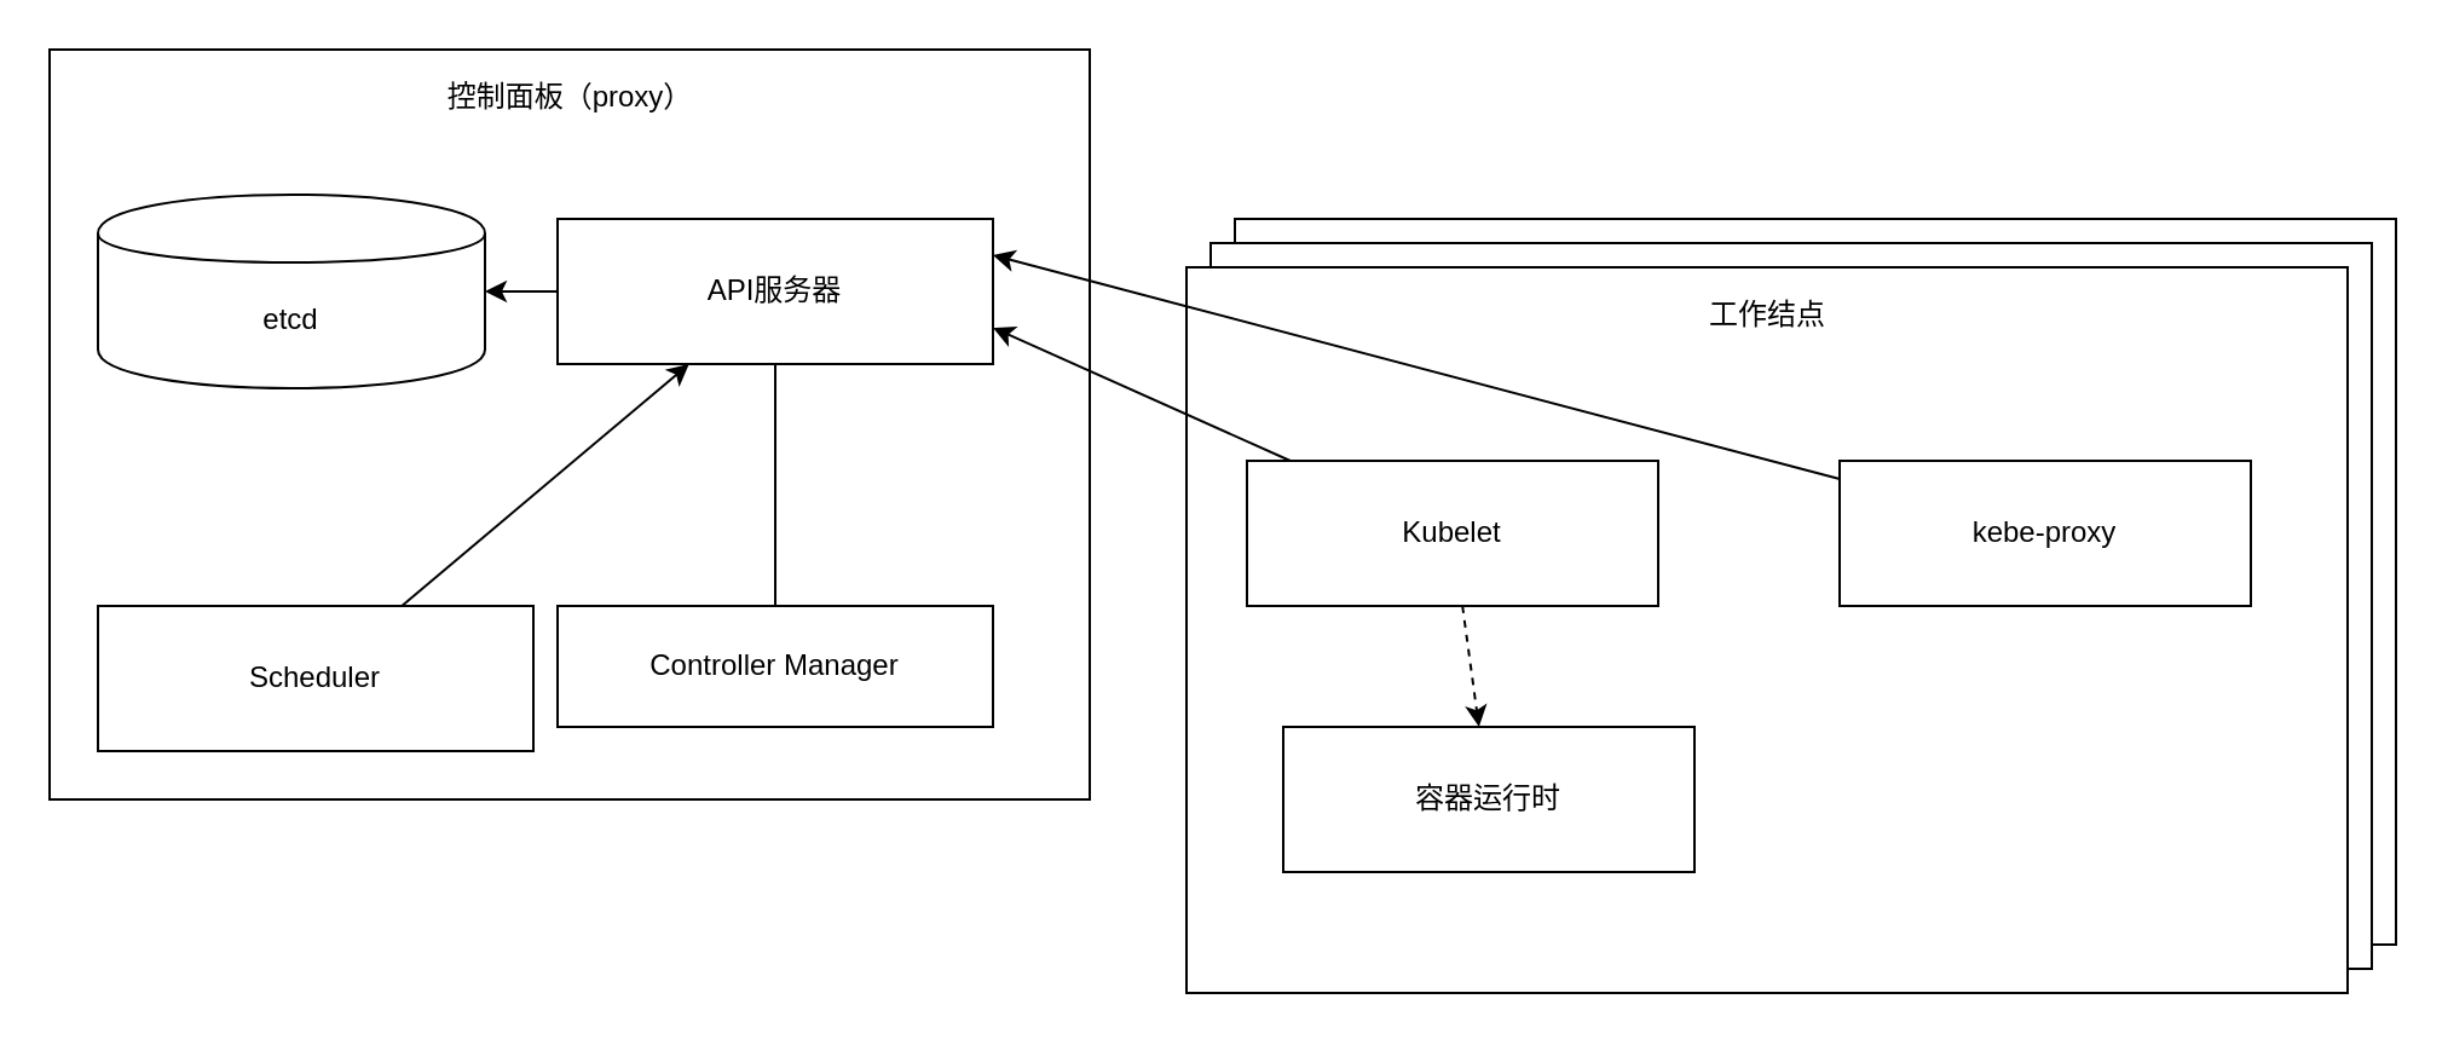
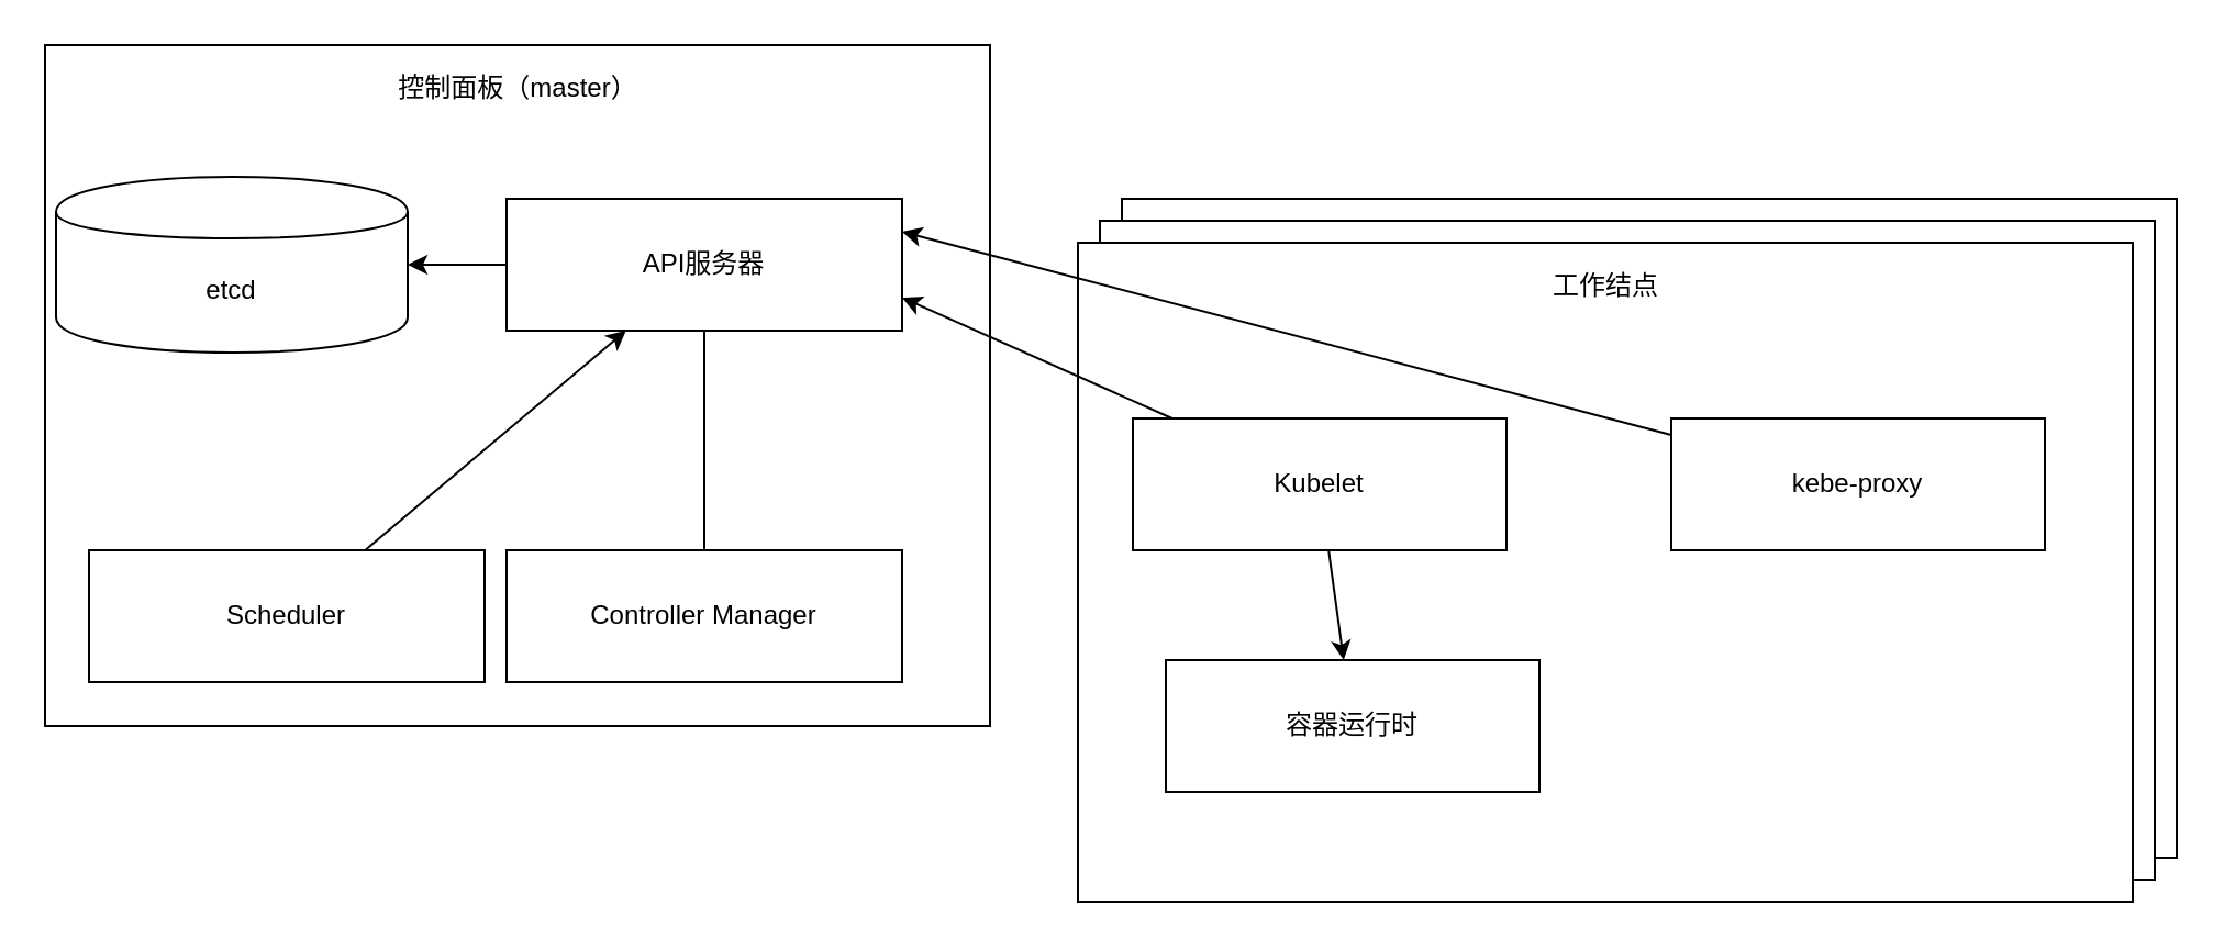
  <mxCell id="0" />
  <mxCell id="1" parent="0" />
  <mxCell id="2" value="" style="rounded=0;whiteSpace=wrap;html=1;" vertex="1" parent="1"><mxGeometry x="510" y="90" width="480" height="300" as="geometry" /></mxCell>
  <mxCell id="3" value="" style="rounded=0;whiteSpace=wrap;html=1;" vertex="1" parent="1"><mxGeometry x="500" y="100" width="480" height="300" as="geometry" /></mxCell>
  <mxCell id="4" value="" style="rounded=0;whiteSpace=wrap;html=1;" vertex="1" parent="1"><mxGeometry x="20" y="20" width="430" height="310" as="geometry" /></mxCell>
- <mxCell id="5" value="etcd" style="shape=cylinder;whiteSpace=wrap;html=1;boundedLbl=1;backgroundOutline=1;" vertex="1" parent="1"><mxGeometry x="40" y="80" width="160" height="80" as="geometry" /></mxCell>
+ <mxCell id="5" value="etcd" style="shape=cylinder;whiteSpace=wrap;html=1;boundedLbl=1;backgroundOutline=1;" vertex="1" parent="1"><mxGeometry x="25" y="80" width="160" height="80" as="geometry" /></mxCell>
  <mxCell id="6" style="edgeStyle=none;rounded=0;orthogonalLoop=1;jettySize=auto;html=1;" edge="1" parent="1" source="7" target="5"><mxGeometry relative="1" as="geometry" /></mxCell>
  <mxCell id="7" value="API服务器" style="rounded=0;whiteSpace=wrap;html=1;" vertex="1" parent="1"><mxGeometry x="230" y="90" width="180" height="60" as="geometry" /></mxCell>
  <mxCell id="8" style="rounded=0;orthogonalLoop=1;jettySize=auto;html=1;" edge="1" parent="1" source="9" target="7"><mxGeometry relative="1" as="geometry" /></mxCell>
  <mxCell id="9" value="Scheduler" style="rounded=0;whiteSpace=wrap;html=1;" vertex="1" parent="1"><mxGeometry x="40" y="250" width="180" height="60" as="geometry" /></mxCell>
  <mxCell id="10" style="edgeStyle=orthogonalEdgeStyle;rounded=0;orthogonalLoop=1;jettySize=auto;html=1;entryX=0.5;entryY=1;entryDx=0;entryDy=0;endArrow=none;" edge="1" parent="1" source="11" target="7"><mxGeometry relative="1" as="geometry" /></mxCell>
- <mxCell id="11" value="Controller Manager" style="rounded=0;whiteSpace=wrap;html=1;" vertex="1" parent="1"><mxGeometry x="230" y="250" width="180" height="50" as="geometry" /></mxCell>
- <mxCell id="12" value="控制面板（proxy）" style="text;html=1;strokeColor=none;fillColor=none;align=center;verticalAlign=middle;whiteSpace=wrap;rounded=0;" vertex="1" parent="1"><mxGeometry x="167.5" y="30" width="135" height="20" as="geometry" /></mxCell>
+ <mxCell id="11" value="Controller Manager" style="rounded=0;whiteSpace=wrap;html=1;" vertex="1" parent="1"><mxGeometry x="230" y="250" width="180" height="60" as="geometry" /></mxCell>
+ <mxCell id="12" value="控制面板（master）" style="text;html=1;strokeColor=none;fillColor=none;align=center;verticalAlign=middle;whiteSpace=wrap;rounded=0;" vertex="1" parent="1"><mxGeometry x="167.5" y="30" width="135" height="20" as="geometry" /></mxCell>
  <mxCell id="13" value="" style="rounded=0;whiteSpace=wrap;html=1;" vertex="1" parent="1"><mxGeometry x="490" y="110" width="480" height="300" as="geometry" /></mxCell>
  <mxCell id="14" style="edgeStyle=none;rounded=0;orthogonalLoop=1;jettySize=auto;html=1;entryX=1;entryY=0.75;entryDx=0;entryDy=0;" edge="1" parent="1" source="16" target="7"><mxGeometry relative="1" as="geometry" /></mxCell>
- <mxCell id="15" style="edgeStyle=none;rounded=0;orthogonalLoop=1;jettySize=auto;html=1;dashed=1;" edge="1" parent="1" source="16" target="19"><mxGeometry relative="1" as="geometry" /></mxCell>
+ <mxCell id="15" style="edgeStyle=none;rounded=0;orthogonalLoop=1;jettySize=auto;html=1;" edge="1" parent="1" source="16" target="19"><mxGeometry relative="1" as="geometry" /></mxCell>
  <mxCell id="16" value="Kubelet" style="rounded=0;whiteSpace=wrap;html=1;" vertex="1" parent="1"><mxGeometry x="515" y="190" width="170" height="60" as="geometry" /></mxCell>
  <mxCell id="17" style="edgeStyle=none;rounded=0;orthogonalLoop=1;jettySize=auto;html=1;entryX=1;entryY=0.25;entryDx=0;entryDy=0;" edge="1" parent="1" source="18" target="7"><mxGeometry relative="1" as="geometry" /></mxCell>
  <mxCell id="18" value="kebe-proxy" style="rounded=0;whiteSpace=wrap;html=1;" vertex="1" parent="1"><mxGeometry x="760" y="190" width="170" height="60" as="geometry" /></mxCell>
  <mxCell id="19" value="容器运行时" style="rounded=0;whiteSpace=wrap;html=1;" vertex="1" parent="1"><mxGeometry x="530" y="300" width="170" height="60" as="geometry" /></mxCell>
  <mxCell id="20" value="工作结点" style="text;html=1;strokeColor=none;fillColor=none;align=center;verticalAlign=middle;whiteSpace=wrap;rounded=0;" vertex="1" parent="1"><mxGeometry x="662.5" y="120" width="135" height="20" as="geometry" /></mxCell>
